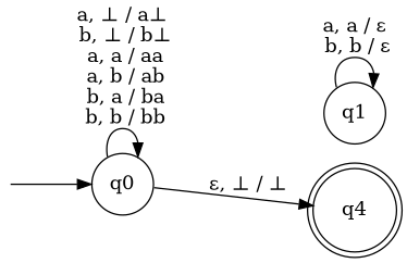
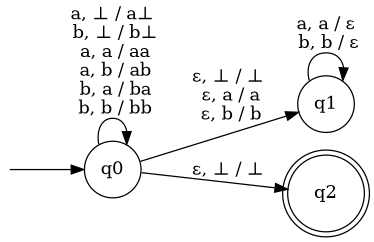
  digraph {
    rankdir=LR
    node [color=black fontcolor=black shape=circle]
    start [color=white fontcolor=white shape=point]
    n2 [label=q0]
    n3 [label=q1]
-   n4 [label=q4 shape=doublecircle]
+   n4 [label=q2 shape=doublecircle]
    start -> n2
    n2 -> n2 [label="a, &#8869; / a&#8869;\n b, &#8869; / b&#8869;\n a, a / aa\n a, b / ab\n b, a / ba\n b, b / bb\n"]
+   n2 -> n3 [label="&#949;, &#8869; / &#8869;\n &#949;, a / a\n &#949;, b / b"]
    n2 -> n4 [label="&#949;, &#8869; / &#8869;"]
    n3 -> n3 [label="a, a / &#949;\n b, b / &#949;"]
  }
